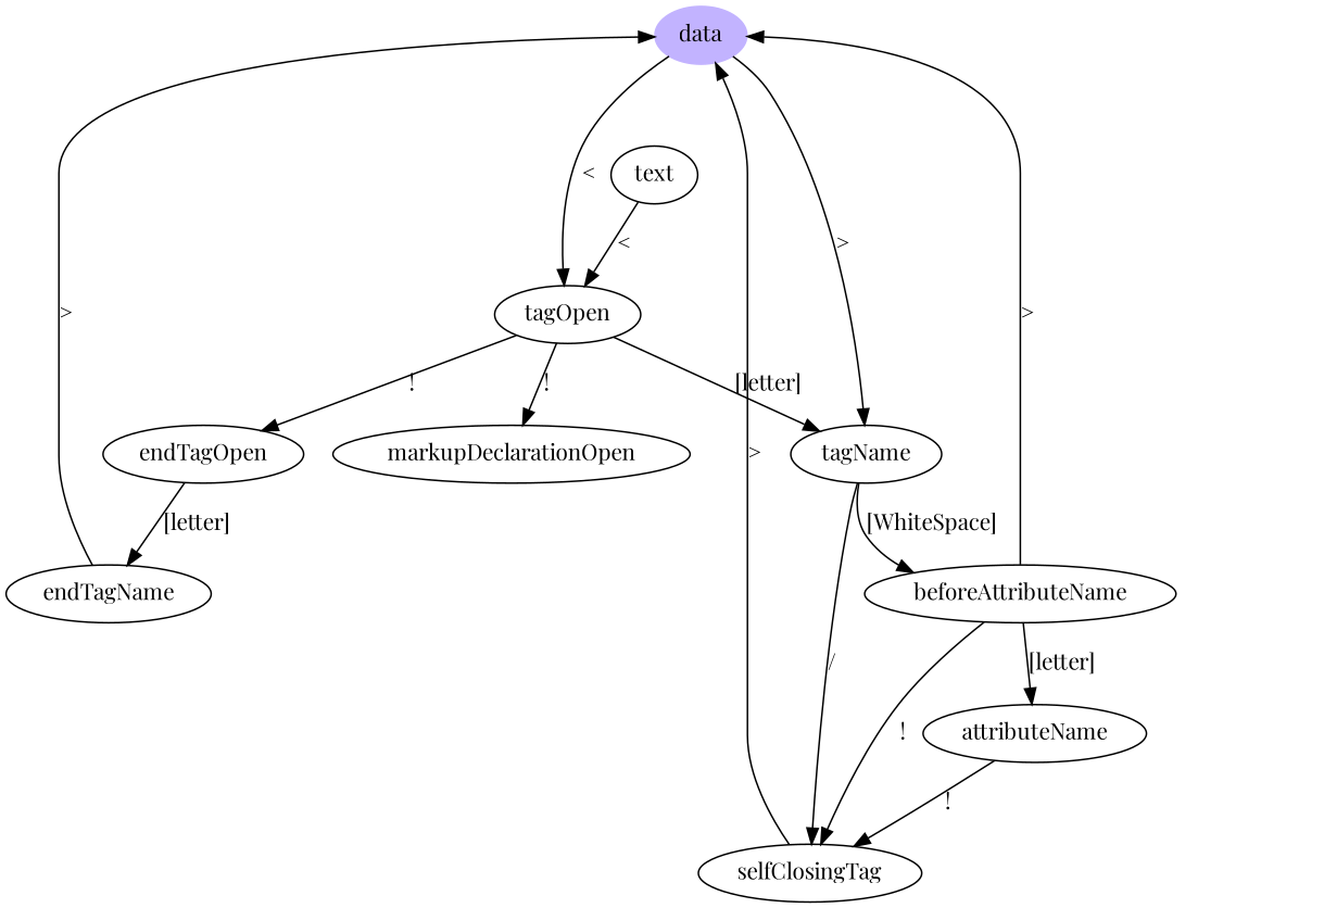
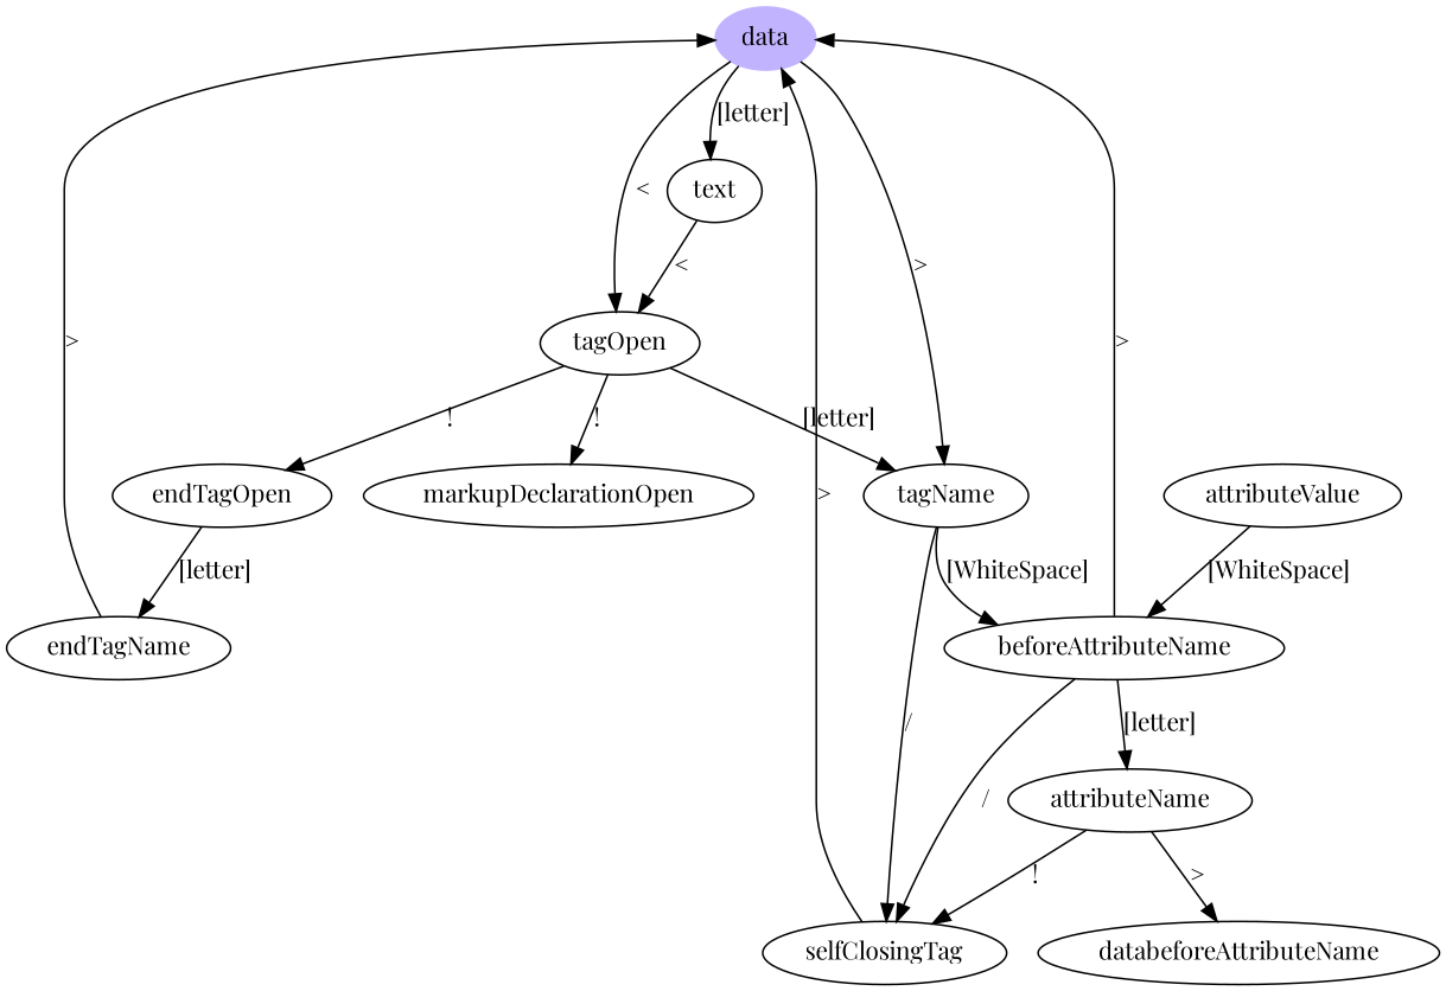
  digraph {
    fontname="Playfair Display"
    node [fontname="Playfair Display"]
    edge [fontname="Playfair Display"]
    data [color=".7 .3 1.0" style=filled]
    tagOpen
    text
    tagName
    endTagOpen
    markupDeclarationOpen
    endTagName
    selfClosingTag
    beforeAttributeName
    attributeName
+   databeforeAttributeName
+   attributeValue
    data -> tagOpen [label="<"]
+   data -> text [label="[letter]"]
    data -> tagName [label=">"]
    tagOpen -> tagName [label="[letter]"]
    tagOpen -> endTagOpen [label="!"]
    tagOpen -> markupDeclarationOpen [label="!"]
    text -> tagOpen [label="<"]
    tagName -> selfClosingTag [label="/"]
    tagName -> beforeAttributeName [label="[WhiteSpace]"]
    endTagOpen -> endTagName [label="[letter]"]
    endTagName -> data [label=">"]
    selfClosingTag -> data [label=">"]
    beforeAttributeName -> data [label=">"]
-   beforeAttributeName -> selfClosingTag [label="!"]
+   beforeAttributeName -> selfClosingTag [label="/"]
    beforeAttributeName -> attributeName [label="[letter]"]
    attributeName -> selfClosingTag [label="!"]
+   attributeName -> databeforeAttributeName [label=">"]
+   attributeValue -> beforeAttributeName [label="[WhiteSpace]"]
  }
